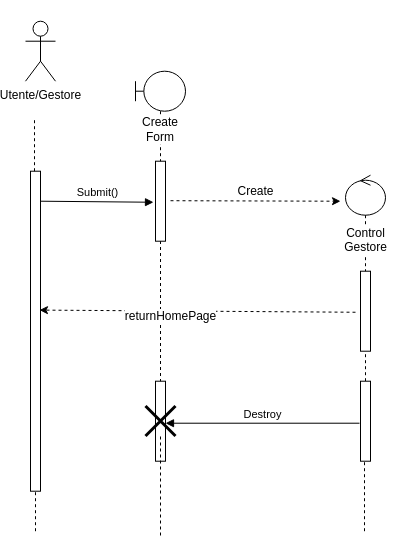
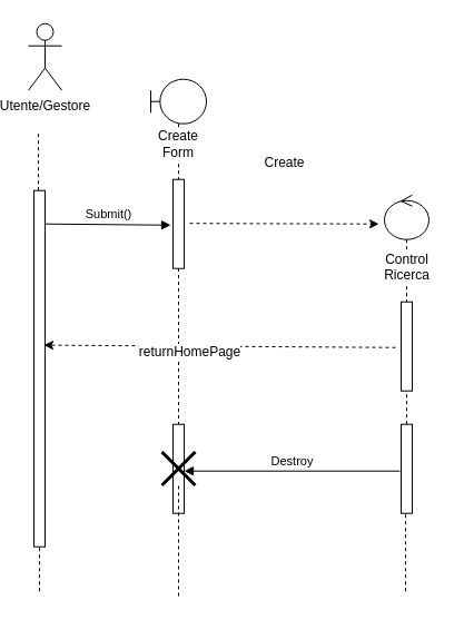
  <mxCell id="0" />
  <mxCell id="1" parent="0" />
  <mxCell id="2" value="Utente/Gestore" style="shape=umlActor;verticalLabelPosition=bottom;labelBackgroundColor=#ffffff;verticalAlign=top;html=1;" vertex="1" parent="1"><mxGeometry x="20" y="20.714" width="30" height="60" as="geometry" /></mxCell>
  <mxCell id="3" value="" style="html=1;points=[];perimeter=orthogonalPerimeter;" vertex="1" parent="1"><mxGeometry x="25" y="170.714" width="10" height="320" as="geometry" /></mxCell>
  <mxCell id="4" value="" style="endArrow=none;dashed=1;html=1;" edge="1" parent="1"><mxGeometry width="50" height="50" relative="1" as="geometry"><mxPoint x="29" y="170.714" as="sourcePoint" /><mxPoint x="29" y="116.714" as="targetPoint" /></mxGeometry></mxCell>
  <mxCell id="5" value="Submit()" style="html=1;verticalAlign=bottom;endArrow=block;entryX=-0.2;entryY=0.513;entryDx=0;entryDy=0;entryPerimeter=0;" edge="1" parent="1" target="6"><mxGeometry width="80" relative="1" as="geometry"><mxPoint x="35" y="200.714" as="sourcePoint" /><mxPoint x="145" y="200.714" as="targetPoint" /></mxGeometry></mxCell>
  <mxCell id="6" value="" style="html=1;points=[];perimeter=orthogonalPerimeter;" vertex="1" parent="1"><mxGeometry x="150" y="160.714" width="10" height="80" as="geometry" /></mxCell>
  <mxCell id="7" value="" style="endArrow=none;dashed=1;html=1;" edge="1" parent="1" source="23"><mxGeometry width="50" height="50" relative="1" as="geometry"><mxPoint x="155" y="535" as="sourcePoint" /><mxPoint x="155" y="240.714" as="targetPoint" /></mxGeometry></mxCell>
  <mxCell id="8" value="" style="html=1;points=[];perimeter=orthogonalPerimeter;" vertex="1" parent="1"><mxGeometry x="355" y="270.714" width="10" height="80" as="geometry" /></mxCell>
  <mxCell id="9" value="" style="endArrow=none;dashed=1;html=1;" edge="1" parent="1"><mxGeometry width="50" height="50" relative="1" as="geometry"><mxPoint x="360" y="380.714" as="sourcePoint" /><mxPoint x="360" y="350.714" as="targetPoint" /></mxGeometry></mxCell>
  <mxCell id="10" value="" style="html=1;points=[];perimeter=orthogonalPerimeter;" vertex="1" parent="1"><mxGeometry x="355" y="380.714" width="10" height="80" as="geometry" /></mxCell>
  <mxCell id="11" value="Destroy" style="html=1;verticalAlign=bottom;endArrow=block;exitX=-0.1;exitY=0.525;exitDx=0;exitDy=0;exitPerimeter=0;" edge="1" parent="1" source="10" target="12"><mxGeometry width="80" relative="1" as="geometry"><mxPoint x="25" y="510.714" as="sourcePoint" /><mxPoint x="195" y="424.714" as="targetPoint" /></mxGeometry></mxCell>
  <mxCell id="12" value="" style="html=1;points=[];perimeter=orthogonalPerimeter;" vertex="1" parent="1"><mxGeometry x="150" y="380.714" width="10" height="80" as="geometry" /></mxCell>
  <mxCell id="13" value="" style="endArrow=none;dashed=1;html=1;" edge="1" parent="1"><mxGeometry width="50" height="50" relative="1" as="geometry"><mxPoint x="359" y="530.714" as="sourcePoint" /><mxPoint x="359" y="460.714" as="targetPoint" /></mxGeometry></mxCell>
  <mxCell id="14" value="" style="endArrow=none;dashed=1;html=1;" edge="1" parent="1"><mxGeometry width="50" height="50" relative="1" as="geometry"><mxPoint x="30" y="530.714" as="sourcePoint" /><mxPoint x="30" y="490.714" as="targetPoint" /></mxGeometry></mxCell>
  <mxCell id="15" value="" style="endArrow=classic;html=1;dashed=1;" edge="1" parent="1"><mxGeometry width="50" height="50" relative="1" as="geometry"><mxPoint x="165" y="200.214" as="sourcePoint" /><mxPoint x="335" y="200.714" as="targetPoint" /></mxGeometry></mxCell>
- <mxCell id="16" value="&lt;div align=&quot;center&quot;&gt;Create&lt;/div&gt;" style="text;html=1;resizable=0;points=[];autosize=1;align=center;verticalAlign=top;spacingTop=-4;" vertex="1" parent="1"><mxGeometry x="225" y="180.714" width="50" height="20" as="geometry" /></mxCell>
+ <mxCell id="16" value="&lt;div align=&quot;center&quot;&gt;Create&lt;/div&gt;" style="text;html=1;resizable=0;points=[];autosize=1;align=center;verticalAlign=top;spacingTop=-4;" vertex="1" parent="1"><mxGeometry x="225" y="135.714" width="50" height="20" as="geometry" /></mxCell>
  <mxCell id="17" value="" style="shape=umlLifeline;participant=umlBoundary;perimeter=lifelinePerimeter;whiteSpace=wrap;html=1;container=1;collapsible=0;recursiveResize=0;verticalAlign=top;spacingTop=36;labelBackgroundColor=#ffffff;outlineConnect=0;" vertex="1" parent="1"><mxGeometry x="130" y="70.714" width="50" height="90" as="geometry" /></mxCell>
  <mxCell id="18" value="&lt;div&gt;Create&lt;/div&gt;&lt;div&gt;Form&lt;br&gt;&lt;/div&gt;" style="text;html=1;strokeColor=none;fillColor=none;align=center;verticalAlign=middle;whiteSpace=wrap;rounded=0;labelBackgroundColor=#ffffff;" vertex="1" parent="17"><mxGeometry x="5" y="48" width="40" height="20" as="geometry" /></mxCell>
  <mxCell id="19" value="" style="shape=umlLifeline;participant=umlControl;perimeter=lifelinePerimeter;whiteSpace=wrap;html=1;container=1;collapsible=0;recursiveResize=0;verticalAlign=top;spacingTop=36;labelBackgroundColor=#ffffff;outlineConnect=0;" vertex="1" parent="1"><mxGeometry x="340" y="174.714" width="40" height="96" as="geometry" /></mxCell>
- <mxCell id="20" value="&lt;div&gt;Control&lt;/div&gt;&lt;div align=&quot;center&quot;&gt;Gestore&lt;br&gt;&lt;/div&gt;" style="text;html=1;resizable=0;points=[];autosize=1;align=center;verticalAlign=top;spacingTop=-4;labelBackgroundColor=#ffffff;" vertex="1" parent="1"><mxGeometry x="330" y="222.714" width="60" height="30" as="geometry" /></mxCell>
+ <mxCell id="20" value="&lt;div&gt;Control&lt;/div&gt;&lt;div align=&quot;center&quot;&gt;Ricerca&lt;br&gt;&lt;/div&gt;" style="text;html=1;resizable=0;points=[];autosize=1;align=center;verticalAlign=top;spacingTop=-4;labelBackgroundColor=#ffffff;" vertex="1" parent="1"><mxGeometry x="330" y="222.714" width="60" height="30" as="geometry" /></mxCell>
  <mxCell id="21" value="" style="endArrow=classic;html=1;dashed=1;exitX=-0.5;exitY=0.513;exitDx=0;exitDy=0;exitPerimeter=0;entryX=0.9;entryY=0.434;entryDx=0;entryDy=0;entryPerimeter=0;" edge="1" parent="1" source="8" target="3"><mxGeometry width="50" height="50" relative="1" as="geometry"><mxPoint x="345" y="310.714" as="sourcePoint" /><mxPoint x="45" y="310.214" as="targetPoint" /></mxGeometry></mxCell>
  <mxCell id="22" value="&lt;div align=&quot;center&quot;&gt;returnHomePage&lt;/div&gt;" style="text;html=1;resizable=0;points=[];autosize=1;align=center;verticalAlign=top;spacingTop=-4;labelBackgroundColor=#ffffff;" vertex="1" parent="1"><mxGeometry x="110" y="305.714" width="110" height="20" as="geometry" /></mxCell>
  <mxCell id="23" value="" style="shape=umlDestroy;whiteSpace=wrap;html=1;strokeWidth=3;" vertex="1" parent="1"><mxGeometry x="140" y="405.5" width="30" height="30" as="geometry" /></mxCell>
  <mxCell id="24" value="" style="endArrow=none;dashed=1;html=1;" edge="1" parent="1" target="23"><mxGeometry width="50" height="50" relative="1" as="geometry"><mxPoint x="155" y="535" as="sourcePoint" /><mxPoint x="155" y="240.714" as="targetPoint" /></mxGeometry></mxCell>
